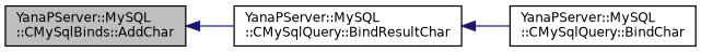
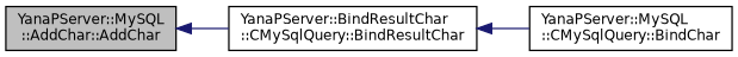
  digraph {
    rankdir=LR
    node [color=black fillcolor=white fontname=Helvetica fontsize=10 shape=record style=filled]
    edge [color=midnightblue dir=back fontname=Helvetica fontsize=10 labelfontname=Helvetica labelfontsize=10 style=solid]
-   n1 [fillcolor=grey75 fontcolor=black height=0.2 label="YanaPServer::MySQL\l::CMySqlBinds::AddChar" width=0.4]
-   n2 [height=0.2 label="YanaPServer::MySQL\l::CMySqlQuery::BindResultChar" width=0.4]
+   n1 [fillcolor=grey75 fontcolor=black height=0.2 label="YanaPServer::MySQL\l::AddChar::AddChar" width=0.4]
+   n2 [height=0.2 label="YanaPServer::BindResultChar\l::CMySqlQuery::BindResultChar" width=0.4]
    n3 [height=0.2 label="YanaPServer::MySQL\l::CMySqlQuery::BindChar" width=0.4]
    n1 -> n2
    n2 -> n3
  }
